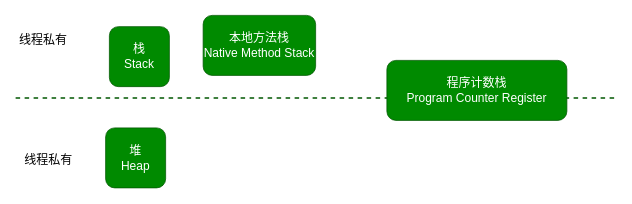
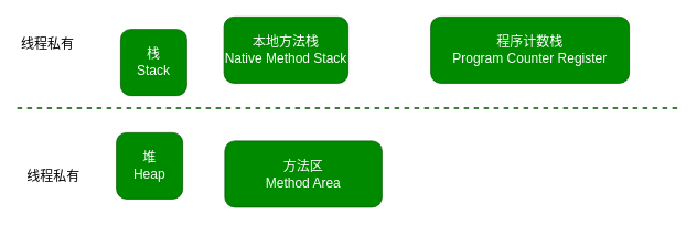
  <mxCell id="0" />
  <mxCell id="1" parent="0" />
  <mxCell id="2" value="线程私有" style="text;html=1;resizable=0;points=[];autosize=1;align=left;verticalAlign=top;spacingTop=-4;fontSize=16;" vertex="1" parent="1"><mxGeometry x="23" y="40" width="80" height="20" as="geometry" /></mxCell>
  <mxCell id="3" value="" style="endArrow=none;dashed=1;html=1;strokeWidth=2;fontSize=16;fillColor=#008a00;strokeColor=#005700;" edge="1" parent="1"><mxGeometry width="50" height="50" relative="1" as="geometry"><mxPoint x="20" y="130" as="sourcePoint" /><mxPoint x="820" y="130" as="targetPoint" /></mxGeometry></mxCell>
  <mxCell id="4" value="栈&lt;br&gt;Stack&lt;br&gt;" style="whiteSpace=wrap;html=1;aspect=fixed;rounded=1;comic=0;fontSize=16;fillColor=#008a00;strokeColor=#005700;fontColor=#ffffff;" vertex="1" parent="1"><mxGeometry x="145" y="35" width="80" height="80" as="geometry" /></mxCell>
  <mxCell id="5" value="本地方法栈&lt;br&gt;Native Method Stack&lt;br&gt;" style="rounded=1;whiteSpace=wrap;html=1;comic=0;fontSize=16;fillColor=#008a00;strokeColor=#005700;fontColor=#ffffff;" vertex="1" parent="1"><mxGeometry x="270" y="20" width="150" height="80" as="geometry" /></mxCell>
- <mxCell id="6" value="程序计数栈&lt;br&gt;Program Counter Register&lt;br&gt;" style="rounded=1;whiteSpace=wrap;html=1;comic=0;fontSize=16;fillColor=#008a00;strokeColor=#005700;fontColor=#ffffff;" vertex="1" parent="1"><mxGeometry x="515" y="80" width="240" height="80" as="geometry" /></mxCell>
+ <mxCell id="6" value="程序计数栈&lt;br&gt;Program Counter Register&lt;br&gt;" style="rounded=1;whiteSpace=wrap;html=1;comic=0;fontSize=16;fillColor=#008a00;strokeColor=#005700;fontColor=#ffffff;" vertex="1" parent="1"><mxGeometry x="520" y="20" width="240" height="80" as="geometry" /></mxCell>
  <mxCell id="7" value="线程私有" style="text;html=1;resizable=0;points=[];autosize=1;align=left;verticalAlign=top;spacingTop=-4;fontSize=16;" vertex="1" parent="1"><mxGeometry x="30" y="200" width="80" height="20" as="geometry" /></mxCell>
- <mxCell id="8" value="堆&lt;br&gt;Heap&lt;br&gt;" style="whiteSpace=wrap;html=1;aspect=fixed;rounded=1;comic=0;fontSize=16;fillColor=#008a00;strokeColor=#005700;fontColor=#ffffff;" vertex="1" parent="1"><mxGeometry x="140" y="170" width="80" height="80" as="geometry" /></mxCell>
+ <mxCell id="8" value="堆&lt;br&gt;Heap&lt;br&gt;" style="whiteSpace=wrap;html=1;aspect=fixed;rounded=1;comic=0;fontSize=16;fillColor=#008a00;strokeColor=#005700;fontColor=#ffffff;" vertex="1" parent="1"><mxGeometry x="140" y="160" width="80" height="80" as="geometry" /></mxCell>
+ <mxCell id="9" value="方法区&lt;br&gt;Method Area&lt;br&gt;" style="rounded=1;whiteSpace=wrap;html=1;comic=0;fontSize=16;fillColor=#008a00;strokeColor=#005700;fontColor=#ffffff;" vertex="1" parent="1"><mxGeometry x="271" y="170" width="190" height="80" as="geometry" /></mxCell>
